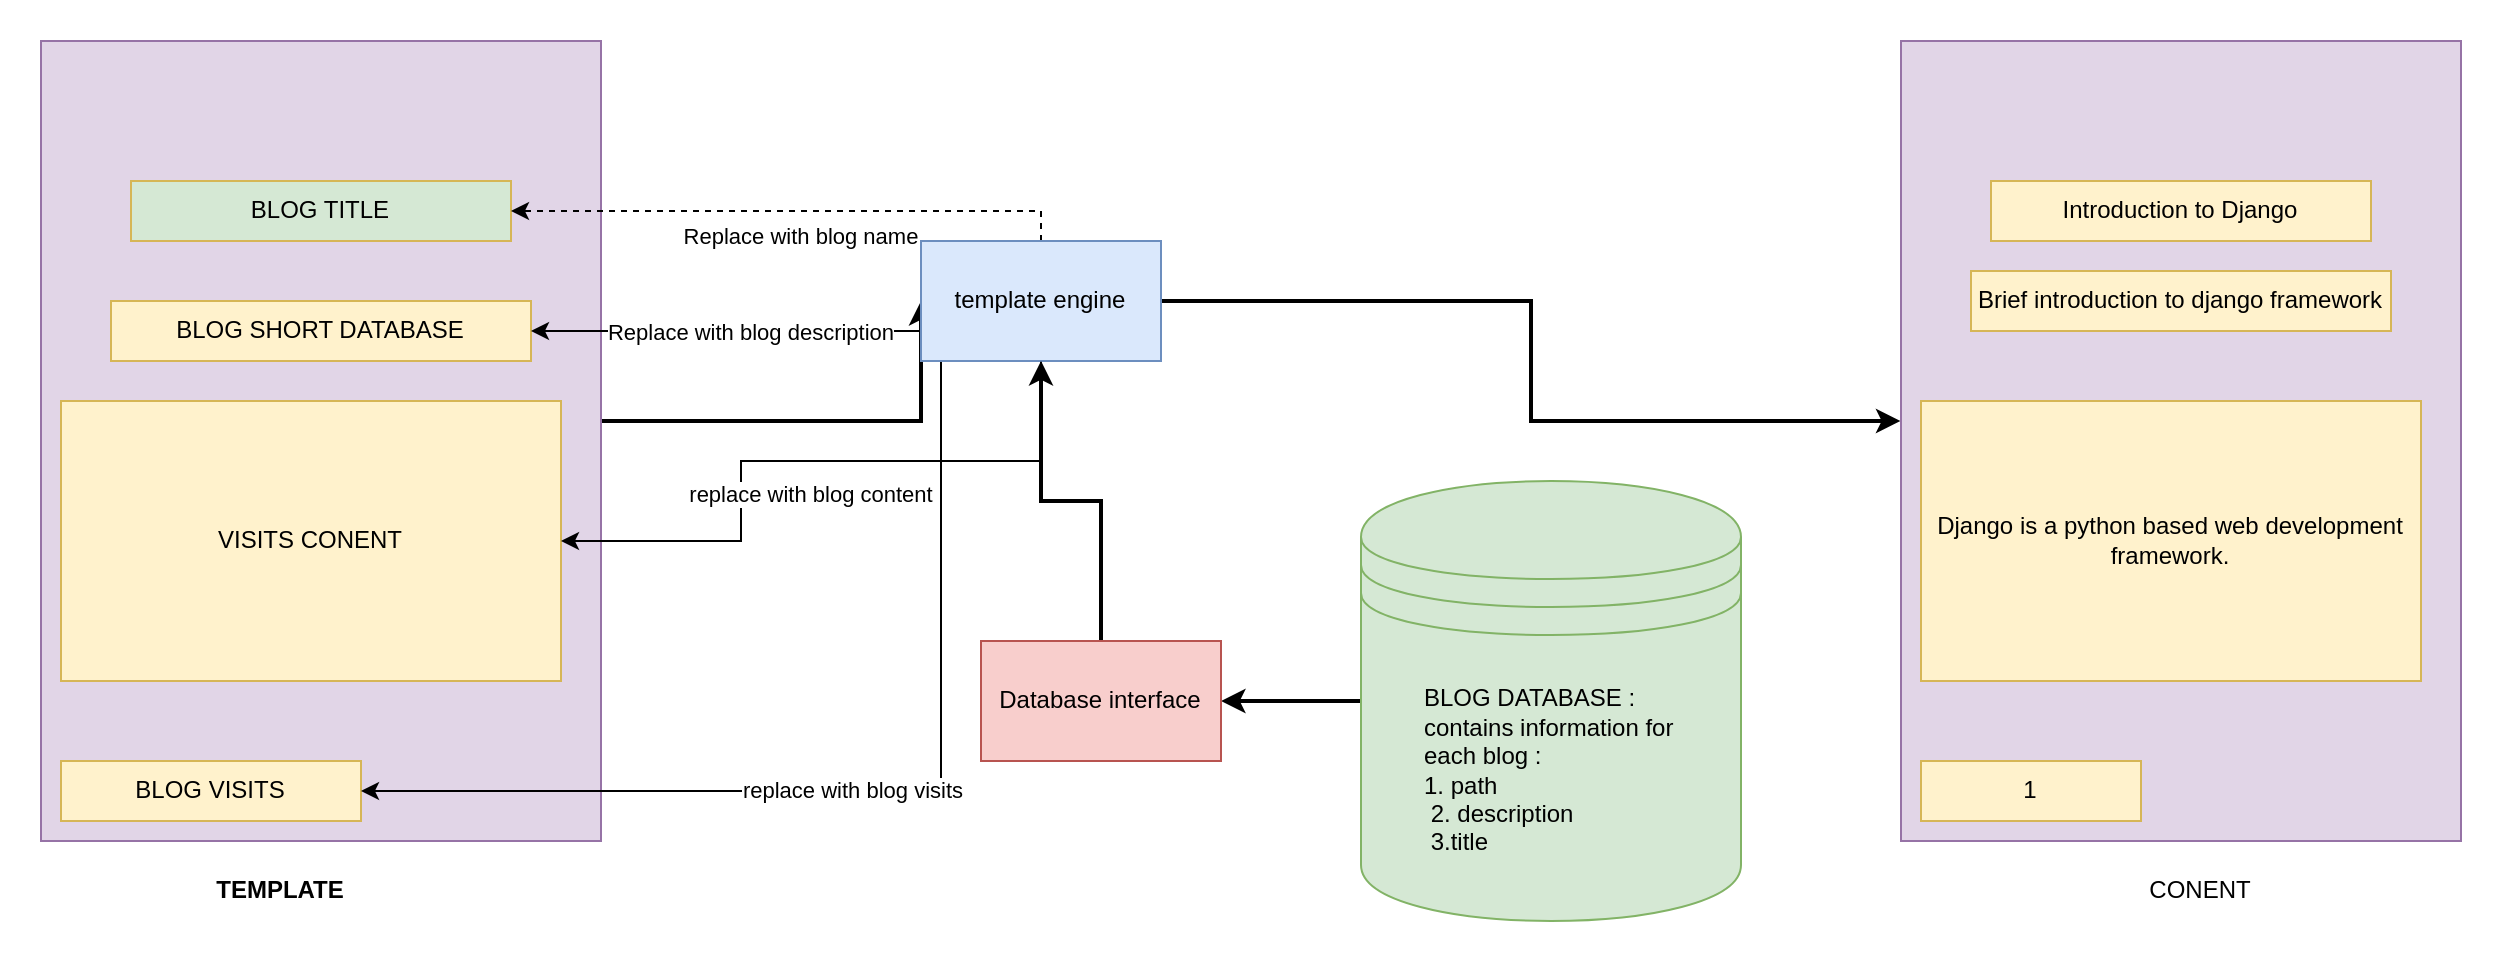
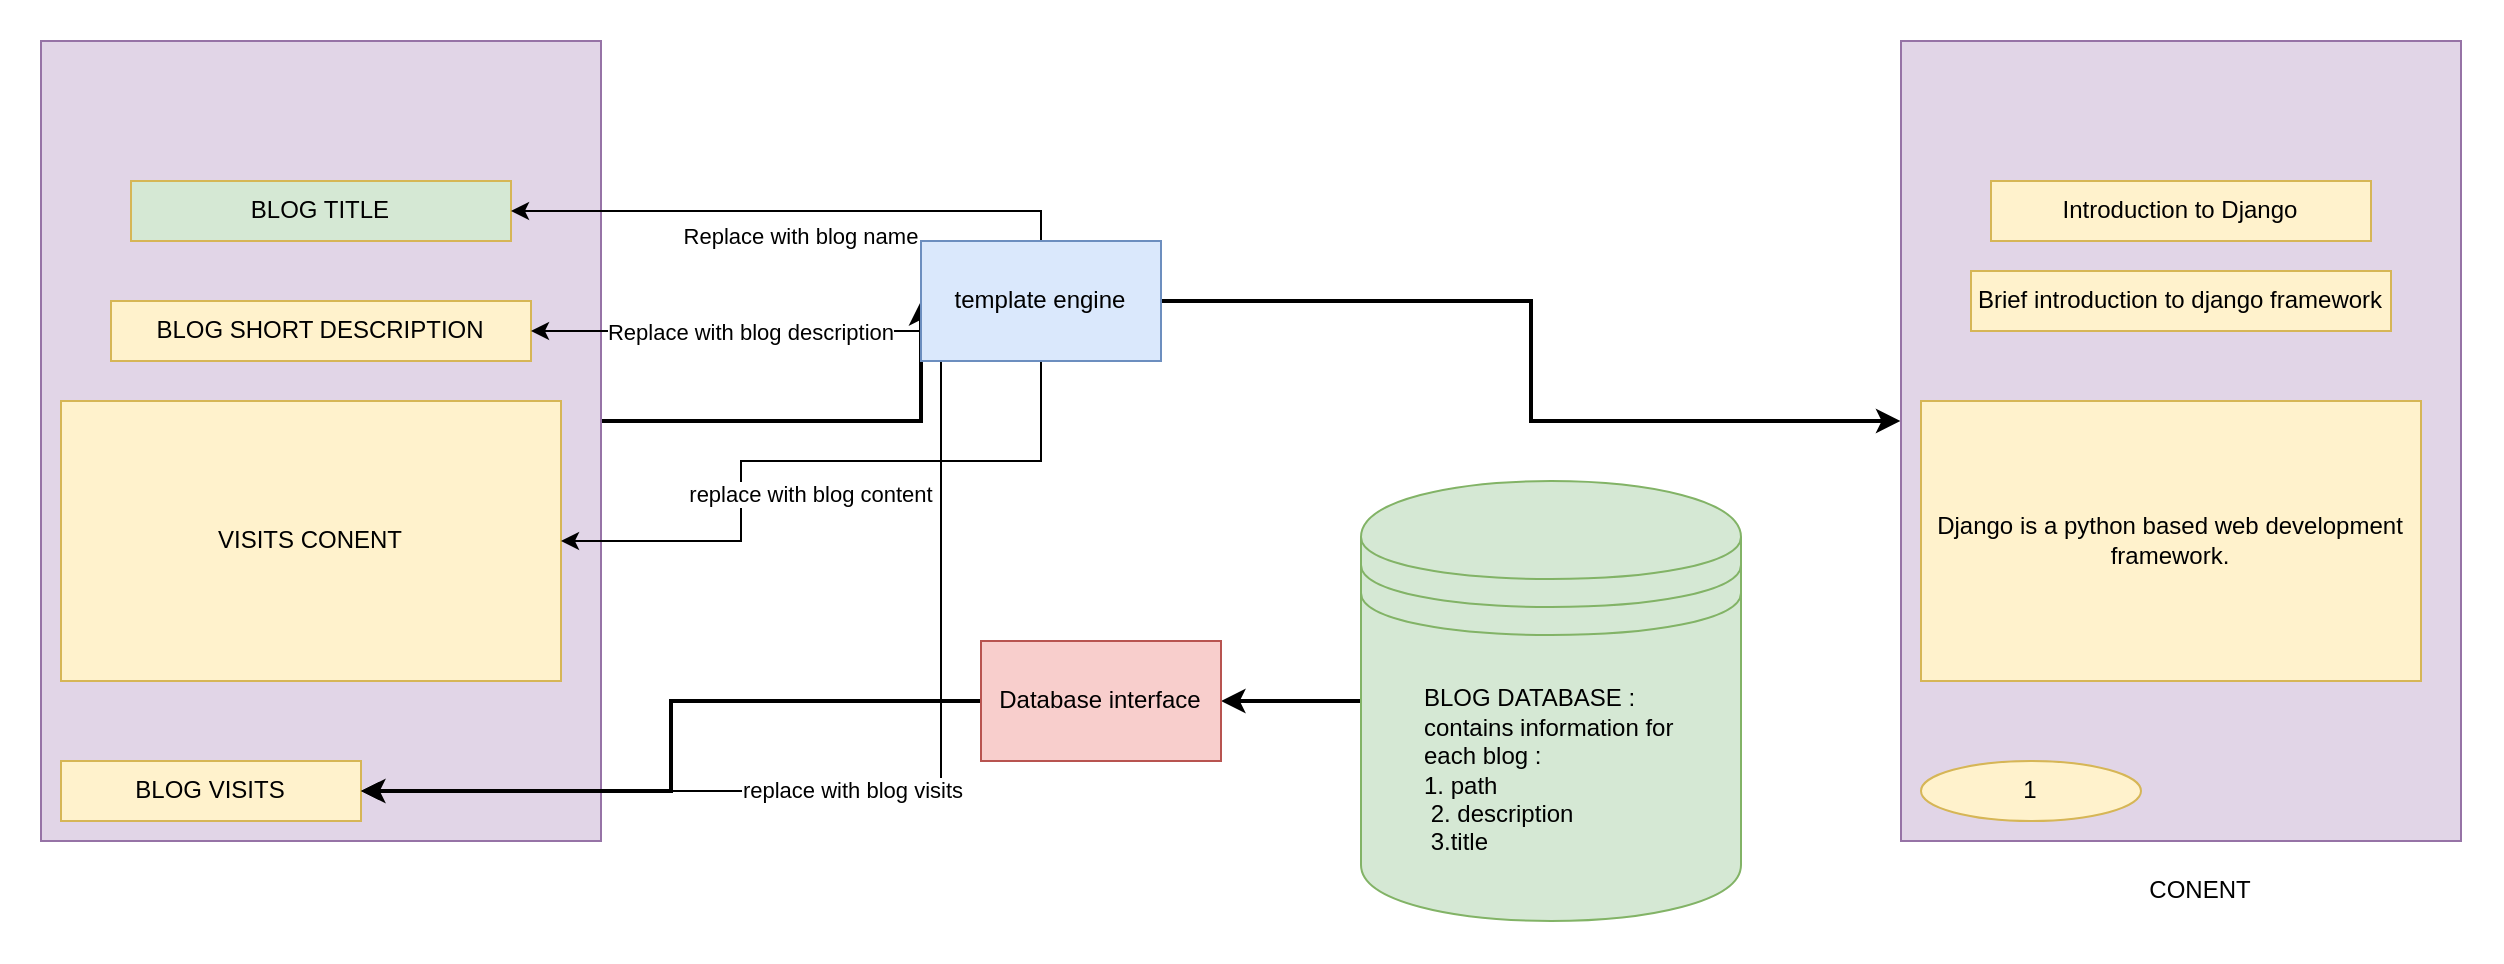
  <mxCell id="0" />
  <mxCell id="1" parent="0" />
  <mxCell id="2" style="edgeStyle=orthogonalEdgeStyle;rounded=0;orthogonalLoop=1;jettySize=auto;html=1;entryX=0;entryY=0.5;entryDx=0;entryDy=0;strokeWidth=2;" edge="1" parent="1" source="3" target="18"><mxGeometry relative="1" as="geometry"><Array as="points"><mxPoint x="340" y="210" /><mxPoint x="340" y="210" /></Array></mxGeometry></mxCell>
  <mxCell id="3" value="" style="rounded=0;whiteSpace=wrap;html=1;fillColor=#e1d5e7;strokeColor=#9673a6;" vertex="1" parent="1"><mxGeometry x="20" y="20" width="280" height="400" as="geometry" /></mxCell>
  <mxCell id="4" value="BLOG TITLE" style="rounded=0;whiteSpace=wrap;html=1;fillColor=#d5e8d4;strokeColor=#d6b656;" vertex="1" parent="1"><mxGeometry x="65" y="90" width="190" height="30" as="geometry" /></mxCell>
- <mxCell id="5" value="BLOG SHORT DATABASE" style="rounded=0;whiteSpace=wrap;html=1;fillColor=#fff2cc;strokeColor=#d6b656;" vertex="1" parent="1"><mxGeometry x="55" y="150" width="210" height="30" as="geometry" /></mxCell>
+ <mxCell id="5" value="BLOG SHORT DESCRIPTION" style="rounded=0;whiteSpace=wrap;html=1;fillColor=#fff2cc;strokeColor=#d6b656;" vertex="1" parent="1"><mxGeometry x="55" y="150" width="210" height="30" as="geometry" /></mxCell>
  <mxCell id="6" value="VISITS CONENT" style="rounded=0;whiteSpace=wrap;html=1;fillColor=#fff2cc;strokeColor=#d6b656;" vertex="1" parent="1"><mxGeometry x="30" y="200" width="250" height="140" as="geometry" /></mxCell>
  <mxCell id="7" value="BLOG VISITS" style="rounded=0;whiteSpace=wrap;html=1;fillColor=#fff2cc;strokeColor=#d6b656;" vertex="1" parent="1"><mxGeometry x="30" y="380" width="150" height="30" as="geometry" /></mxCell>
- <mxCell id="8" value="TEMPLATE" style="text;html=1;strokeColor=none;fillColor=none;align=center;verticalAlign=middle;whiteSpace=wrap;rounded=0;fontStyle=1" vertex="1" parent="1"><mxGeometry x="110" y="430" width="60" height="30" as="geometry" /></mxCell>
- <mxCell id="9" style="edgeStyle=orthogonalEdgeStyle;rounded=0;orthogonalLoop=1;jettySize=auto;html=1;entryX=1;entryY=0.5;entryDx=0;entryDy=0;dashed=1;" edge="1" parent="1" source="18" target="4"><mxGeometry relative="1" as="geometry"><Array as="points"><mxPoint x="520" y="105" /></Array></mxGeometry></mxCell>
+ <mxCell id="9" style="edgeStyle=orthogonalEdgeStyle;rounded=0;orthogonalLoop=1;jettySize=auto;html=1;entryX=1;entryY=0.5;entryDx=0;entryDy=0;" edge="1" parent="1" source="18" target="4"><mxGeometry relative="1" as="geometry"><Array as="points"><mxPoint x="520" y="105" /></Array></mxGeometry></mxCell>
  <mxCell id="10" value="Replace with blog name" style="edgeLabel;html=1;align=center;verticalAlign=middle;resizable=0;points=[];" vertex="1" connectable="0" parent="9"><mxGeometry x="0.127" y="-1" relative="1" as="geometry"><mxPoint x="22" y="13" as="offset" /></mxGeometry></mxCell>
  <mxCell id="11" style="edgeStyle=orthogonalEdgeStyle;rounded=0;orthogonalLoop=1;jettySize=auto;html=1;entryX=1;entryY=0.5;entryDx=0;entryDy=0;" edge="1" parent="1" source="18" target="5"><mxGeometry relative="1" as="geometry"><Array as="points"><mxPoint x="520" y="165" /></Array></mxGeometry></mxCell>
  <mxCell id="12" value="Replace with blog description" style="edgeLabel;html=1;align=center;verticalAlign=middle;resizable=0;points=[];" vertex="1" connectable="0" parent="11"><mxGeometry x="-0.365" y="-1" relative="1" as="geometry"><mxPoint x="-24" y="1" as="offset" /></mxGeometry></mxCell>
  <mxCell id="13" style="edgeStyle=orthogonalEdgeStyle;rounded=0;orthogonalLoop=1;jettySize=auto;html=1;" edge="1" parent="1" source="18" target="6"><mxGeometry relative="1" as="geometry"><Array as="points"><mxPoint x="370" y="230" /><mxPoint x="370" y="270" /></Array></mxGeometry></mxCell>
  <mxCell id="14" value="replace with blog content" style="edgeLabel;html=1;align=center;verticalAlign=middle;resizable=0;points=[];" vertex="1" connectable="0" parent="13"><mxGeometry x="0.308" relative="1" as="geometry"><mxPoint x="34" as="offset" /></mxGeometry></mxCell>
  <mxCell id="15" style="edgeStyle=orthogonalEdgeStyle;rounded=0;orthogonalLoop=1;jettySize=auto;html=1;entryX=1;entryY=0.5;entryDx=0;entryDy=0;" edge="1" parent="1" source="18" target="7"><mxGeometry relative="1" as="geometry"><Array as="points"><mxPoint x="470" y="395" /></Array></mxGeometry></mxCell>
  <mxCell id="16" value="replace with blog visits" style="edgeLabel;html=1;align=center;verticalAlign=middle;resizable=0;points=[];" vertex="1" connectable="0" parent="15"><mxGeometry x="0.029" y="-1" relative="1" as="geometry"><mxPoint as="offset" /></mxGeometry></mxCell>
  <mxCell id="17" style="edgeStyle=orthogonalEdgeStyle;rounded=0;orthogonalLoop=1;jettySize=auto;html=1;entryX=-0.001;entryY=0.475;entryDx=0;entryDy=0;entryPerimeter=0;strokeWidth=2;" edge="1" parent="1" source="18" target="24"><mxGeometry relative="1" as="geometry" /></mxCell>
  <mxCell id="18" value="template engine" style="rounded=0;whiteSpace=wrap;html=1;fillColor=#dae8fc;strokeColor=#6c8ebf;" vertex="1" parent="1"><mxGeometry x="460" y="120" width="120" height="60" as="geometry" /></mxCell>
  <mxCell id="19" style="edgeStyle=orthogonalEdgeStyle;rounded=0;orthogonalLoop=1;jettySize=auto;html=1;entryX=1;entryY=0.5;entryDx=0;entryDy=0;strokeWidth=2;" edge="1" parent="1" source="20" target="23"><mxGeometry relative="1" as="geometry" /></mxCell>
  <mxCell id="20" value="" style="shape=datastore;whiteSpace=wrap;html=1;fillColor=#d5e8d4;strokeColor=#82b366;" vertex="1" parent="1"><mxGeometry x="680" y="240" width="190" height="220" as="geometry" /></mxCell>
  <mxCell id="21" value="BLOG DATABASE : contains information for each blog : &lt;br&gt;1. path&lt;br&gt;&amp;nbsp;2. description&lt;br&gt;&amp;nbsp;3.title" style="text;html=1;strokeColor=none;fillColor=none;align=left;verticalAlign=middle;whiteSpace=wrap;rounded=0;" vertex="1" parent="1"><mxGeometry x="710" y="330" width="130" height="110" as="geometry" /></mxCell>
- <mxCell id="22" style="edgeStyle=orthogonalEdgeStyle;rounded=0;orthogonalLoop=1;jettySize=auto;html=1;entryX=0.5;entryY=1;entryDx=0;entryDy=0;strokeWidth=2;" edge="1" parent="1" source="23" target="18"><mxGeometry relative="1" as="geometry" /></mxCell>
+ <mxCell id="22" style="edgeStyle=orthogonalEdgeStyle;rounded=0;orthogonalLoop=1;jettySize=auto;html=1;strokeWidth=2;" edge="1" parent="1" source="23" target="7"><mxGeometry relative="1" as="geometry" /></mxCell>
  <mxCell id="23" value="Database interface" style="rounded=0;whiteSpace=wrap;html=1;fillColor=#f8cecc;strokeColor=#b85450;" vertex="1" parent="1"><mxGeometry x="490" y="320" width="120" height="60" as="geometry" /></mxCell>
  <mxCell id="24" value="" style="rounded=0;whiteSpace=wrap;html=1;fillColor=#e1d5e7;strokeColor=#9673a6;" vertex="1" parent="1"><mxGeometry x="950" y="20" width="280" height="400" as="geometry" /></mxCell>
  <mxCell id="25" value="Introduction to Django" style="rounded=0;whiteSpace=wrap;html=1;fillColor=#fff2cc;strokeColor=#d6b656;" vertex="1" parent="1"><mxGeometry x="995" y="90" width="190" height="30" as="geometry" /></mxCell>
  <mxCell id="26" value="Brief introduction to django framework" style="rounded=0;whiteSpace=wrap;html=1;fillColor=#fff2cc;strokeColor=#d6b656;" vertex="1" parent="1"><mxGeometry x="985" y="135" width="210" height="30" as="geometry" /></mxCell>
  <mxCell id="27" value="Django is a python based web development framework." style="rounded=0;whiteSpace=wrap;html=1;fillColor=#fff2cc;strokeColor=#d6b656;" vertex="1" parent="1"><mxGeometry x="960" y="200" width="250" height="140" as="geometry" /></mxCell>
- <mxCell id="28" value="1" style="rounded=0;whiteSpace=wrap;html=1;fillColor=#fff2cc;strokeColor=#d6b656;" vertex="1" parent="1"><mxGeometry x="960" y="380" width="110" height="30" as="geometry" /></mxCell>
+ <mxCell id="28" value="1" style="ellipse;whiteSpace=wrap;html=1;fillColor=#fff2cc;strokeColor=#d6b656;" vertex="1" parent="1"><mxGeometry x="960" y="380" width="110" height="30" as="geometry" /></mxCell>
  <mxCell id="29" value="CONENT" style="text;html=1;strokeColor=none;fillColor=none;align=center;verticalAlign=middle;whiteSpace=wrap;rounded=0;" vertex="1" parent="1"><mxGeometry x="1070" y="430" width="60" height="30" as="geometry" /></mxCell>
